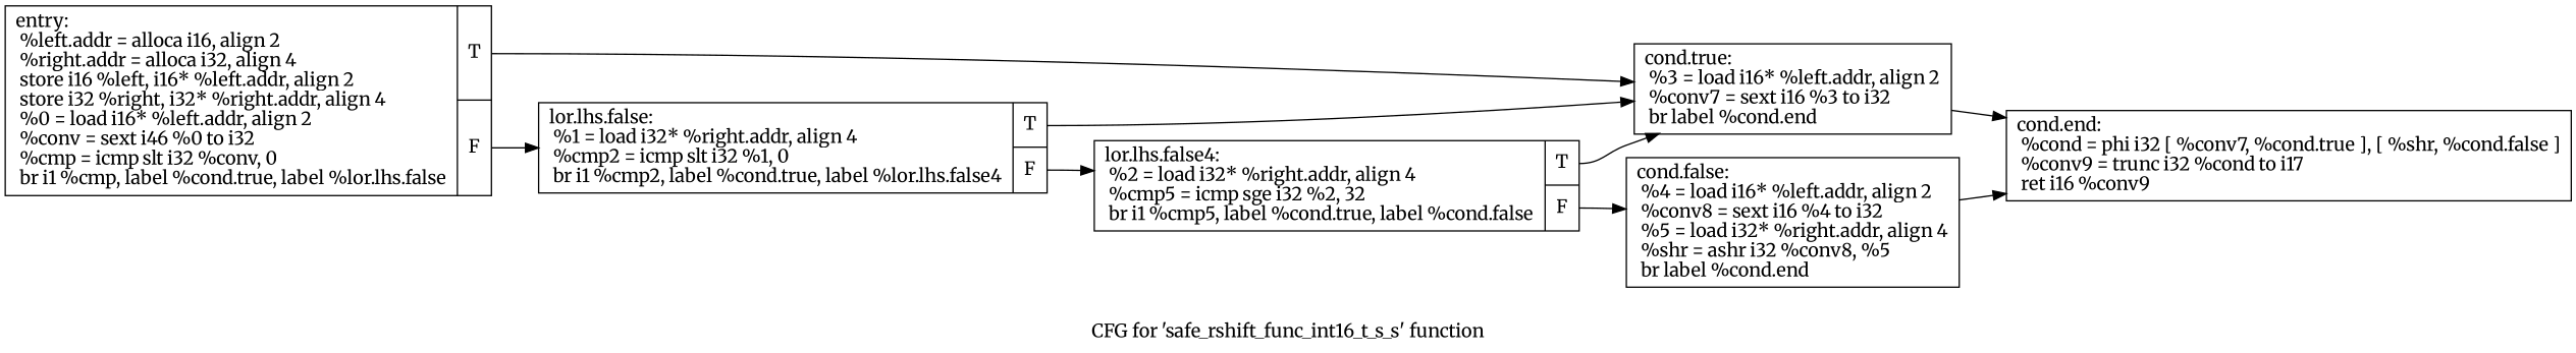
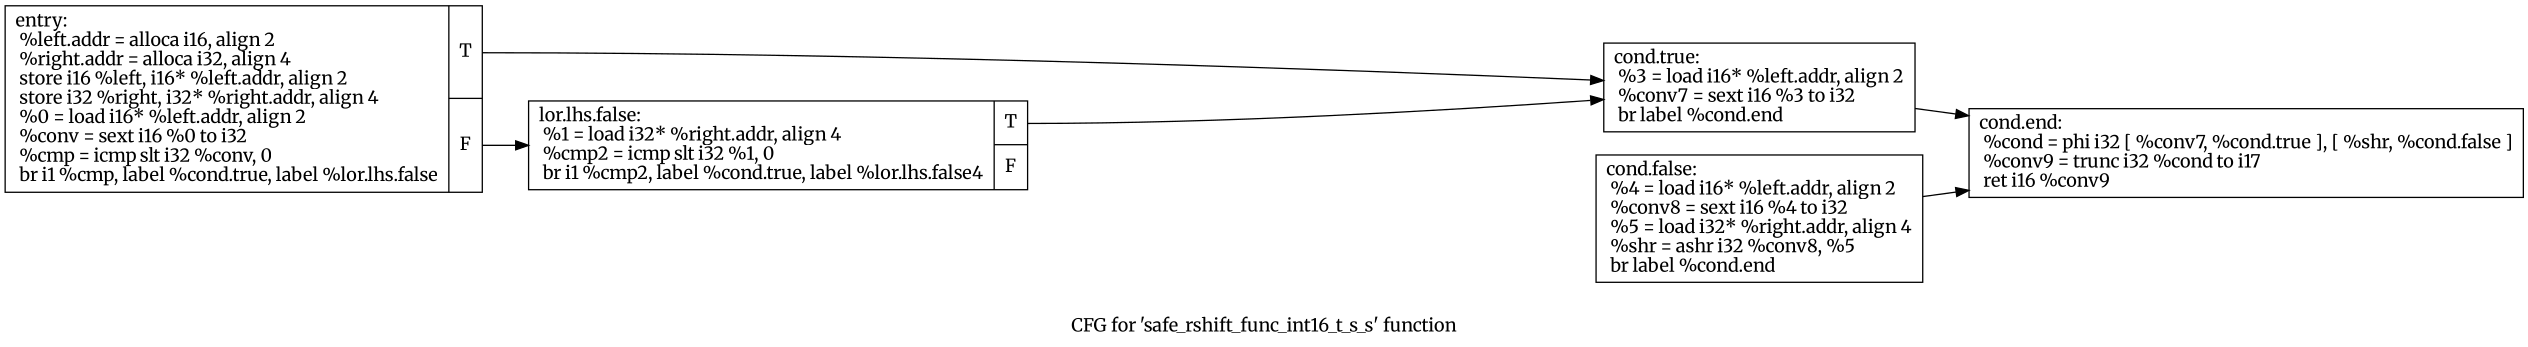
  digraph {
    fontname=Merriweather
    label="CFG for 'safe_rshift_func_int16_t_s_s' function"
    rankdir=LR
    node [fontname=Merriweather shape=record]
    edge [fontname=Merriweather tailport=s0]
-   n1 [label="{entry:\l  %left.addr = alloca i16, align 2\l  %right.addr = alloca i32, align 4\l  store i16 %left, i16* %left.addr, align 2\l  store i32 %right, i32* %right.addr, align 4\l  %0 = load i16* %left.addr, align 2\l  %conv = sext i46 %0 to i32\l  %cmp = icmp slt i32 %conv, 0\l  br i1 %cmp, label %cond.true, label %lor.lhs.false\l|{<s0>T|<s1>F}}"]
+   n1 [label="{entry:\l  %left.addr = alloca i16, align 2\l  %right.addr = alloca i32, align 4\l  store i16 %left, i16* %left.addr, align 2\l  store i32 %right, i32* %right.addr, align 4\l  %0 = load i16* %left.addr, align 2\l  %conv = sext i16 %0 to i32\l  %cmp = icmp slt i32 %conv, 0\l  br i1 %cmp, label %cond.true, label %lor.lhs.false\l|{<s0>T|<s1>F}}"]
    n2 [label="{cond.true:                                        \l  %3 = load i16* %left.addr, align 2\l  %conv7 = sext i16 %3 to i32\l  br label %cond.end\l}"]
    n3 [label="{lor.lhs.false:                                    \l  %1 = load i32* %right.addr, align 4\l  %cmp2 = icmp slt i32 %1, 0\l  br i1 %cmp2, label %cond.true, label %lor.lhs.false4\l|{<s0>T|<s1>F}}"]
    n4 [label="{cond.end:                                         \l  %cond = phi i32 [ %conv7, %cond.true ], [ %shr, %cond.false ]\l  %conv9 = trunc i32 %cond to i17\l  ret i16 %conv9\l}"]
-   n5 [label="{lor.lhs.false4:                                   \l  %2 = load i32* %right.addr, align 4\l  %cmp5 = icmp sge i32 %2, 32\l  br i1 %cmp5, label %cond.true, label %cond.false\l|{<s0>T|<s1>F}}"]
    n6 [label="{cond.false:                                       \l  %4 = load i16* %left.addr, align 2\l  %conv8 = sext i16 %4 to i32\l  %5 = load i32* %right.addr, align 4\l  %shr = ashr i32 %conv8, %5\l  br label %cond.end\l}"]
    n1 -> n2
    n1 -> n3 [tailport=s1]
    n2 -> n4
    n3 -> n2
-   n3 -> n5 [tailport=s1]
-   n5 -> n2
-   n5 -> n6 [tailport=s1]
    n6 -> n4
  }
